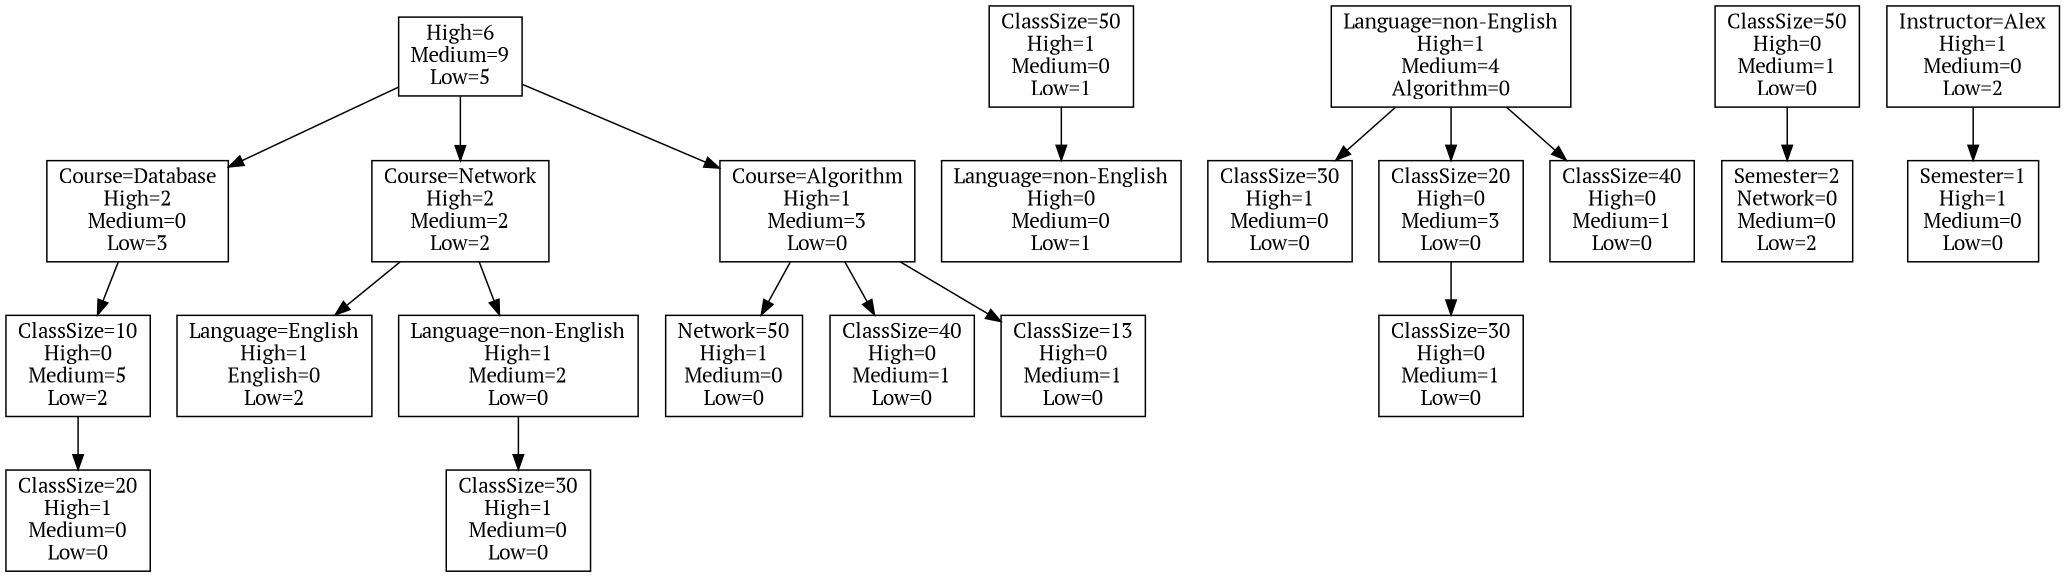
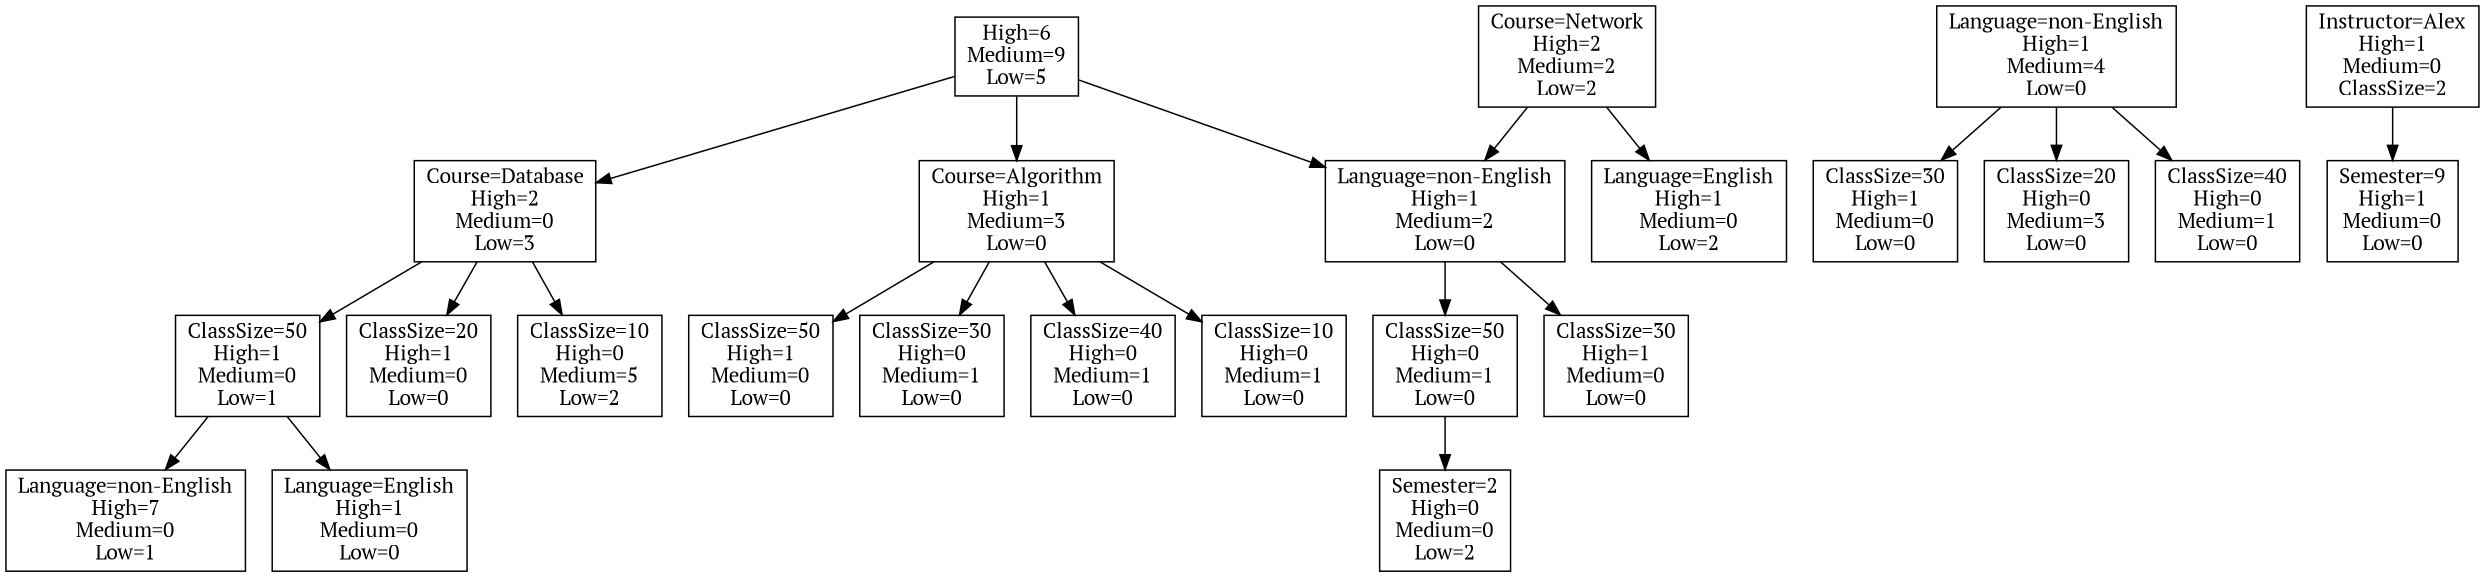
  digraph {
    fontname="PT Serif"
    node [fontname="PT Serif" shape=box]
    edge [fontname="PT Serif"]
    n1 [label="High=6\nMedium=9\nLow=5"]
    n2 [label="Course=Database\nHigh=2\nMedium=0\nLow=3"]
    n3 [label="Course=Network\nHigh=2\nMedium=2\nLow=2"]
    n4 [label="Course=Algorithm\nHigh=1\nMedium=3\nLow=0"]
    n5 [label="ClassSize=50\nHigh=1\nMedium=0\nLow=1"]
    n6 [label="ClassSize=20\nHigh=1\nMedium=0\nLow=0"]
    n7 [label="ClassSize=10\nHigh=0\nMedium=5\nLow=2"]
-   n8 [label="Language=English\nHigh=1\nEnglish=0\nLow=2"]
+   n8 [label="Language=English\nHigh=1\nMedium=0\nLow=2"]
    n9 [label="Language=non-English\nHigh=1\nMedium=2\nLow=0"]
-   n10 [label="Network=50\nHigh=1\nMedium=0\nLow=0"]
+   n10 [label="ClassSize=50\nHigh=1\nMedium=0\nLow=0"]
    n11 [label="ClassSize=30\nHigh=0\nMedium=1\nLow=0"]
    n12 [label="ClassSize=40\nHigh=0\nMedium=1\nLow=0"]
-   n13 [label="ClassSize=13\nHigh=0\nMedium=1\nLow=0"]
-   n14 [label="Language=non-English\nHigh=0\nMedium=0\nLow=1"]
+   n13 [label="ClassSize=10\nHigh=0\nMedium=1\nLow=0"]
+   n14 [label="Language=non-English\nHigh=7\nMedium=0\nLow=1"]
+   n15 [label="Language=English\nHigh=1\nMedium=0\nLow=0"]
    n16 [label="ClassSize=50\nHigh=0\nMedium=1\nLow=0"]
    n17 [label="ClassSize=30\nHigh=1\nMedium=0\nLow=0"]
-   n18 [label="Language=non-English\nHigh=1\nMedium=4\nAlgorithm=0"]
+   n18 [label="Language=non-English\nHigh=1\nMedium=4\nLow=0"]
    n19 [label="ClassSize=30\nHigh=1\nMedium=0\nLow=0"]
    n20 [label="ClassSize=20\nHigh=0\nMedium=3\nLow=0"]
    n21 [label="ClassSize=40\nHigh=0\nMedium=1\nLow=0"]
-   n22 [label="Instructor=Alex\nHigh=1\nMedium=0\nLow=2"]
-   n23 [label="Semester=1\nHigh=1\nMedium=0\nLow=0"]
-   n24 [label="Semester=2\nNetwork=0\nMedium=0\nLow=2"]
+   n22 [label="Instructor=Alex\nHigh=1\nMedium=0\nClassSize=2"]
+   n23 [label="Semester=9\nHigh=1\nMedium=0\nLow=0"]
+   n24 [label="Semester=2\nHigh=0\nMedium=0\nLow=2"]
    n1 -> n2
-   n1 -> n3
+   n1 -> n9
    n1 -> n4
-   n7 -> n6
+   n2 -> n5
+   n2 -> n6
    n2 -> n7
    n3 -> n8
    n3 -> n9
    n4 -> n10
-   n20 -> n11
+   n4 -> n11
    n4 -> n12
    n4 -> n13
    n5 -> n14
+   n5 -> n15
+   n9 -> n16
    n9 -> n17
    n16 -> n24
    n18 -> n19
    n18 -> n20
    n18 -> n21
    n22 -> n23
  }
